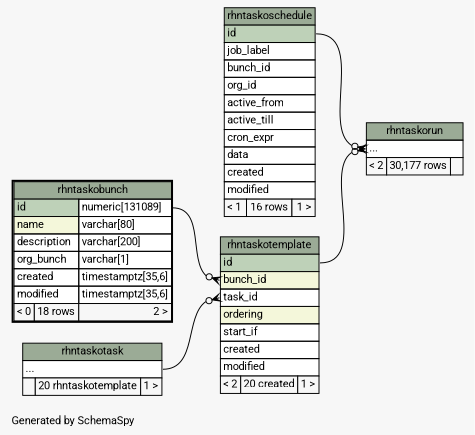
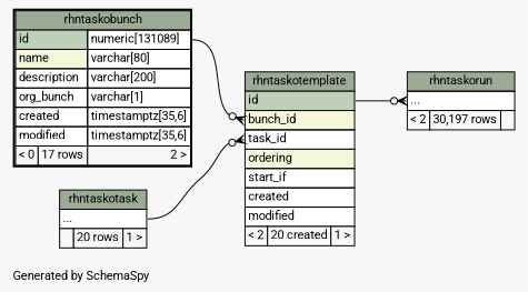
  digraph {
    bgcolor="#f7f7f7"
    fontname=Roboto
    fontsize=11
    label="\nGenerated by SchemaSpy"
    labeljust=l
    nodesep=0.18
    rankdir=RL
    ranksep=0.46
    node [fontname=Roboto fontsize=11 shape=plaintext]
    edge [arrowhead=none arrowsize=0.8 arrowtail=crowodot dir=back fontname=Roboto headport="id:e" tailport="elipses:w"]
-   n1 [label=<     <TABLE BORDER="0" CELLBORDER="1" CELLSPACING="0" BGCOLOR="#ffffff">       <TR><TD COLSPAN="3" BGCOLOR="#9bab96" ALIGN="CENTER">rhntaskorun</TD></TR>       <TR><TD PORT="elipses" COLSPAN="3" ALIGN="LEFT">...</TD></TR>       <TR><TD ALIGN="LEFT" BGCOLOR="#f7f7f7">&lt; 2</TD><TD ALIGN="RIGHT" BGCOLOR="#f7f7f7">30,177 rows</TD><TD ALIGN="RIGHT" BGCOLOR="#f7f7f7">  </TD></TR>     </TABLE>>]
-   n2 [label=<     <TABLE BORDER="0" CELLBORDER="1" CELLSPACING="0" BGCOLOR="#ffffff">       <TR><TD COLSPAN="3" BGCOLOR="#9bab96" ALIGN="CENTER">rhntaskoschedule</TD></TR>       <TR><TD PORT="id" COLSPAN="3" BGCOLOR="#bed1b8" ALIGN="LEFT">id</TD></TR>       <TR><TD PORT="job_label" COLSPAN="3" ALIGN="LEFT">job_label</TD></TR>       <TR><TD PORT="bunch_id" COLSPAN="3" ALIGN="LEFT">bunch_id</TD></TR>       <TR><TD PORT="org_id" COLSPAN="3" ALIGN="LEFT">org_id</TD></TR>       <TR><TD PORT="active_from" COLSPAN="3" ALIGN="LEFT">active_from</TD></TR>       <TR><TD PORT="active_till" COLSPAN="3" ALIGN="LEFT">active_till</TD></TR>       <TR><TD PORT="cron_expr" COLSPAN="3" ALIGN="LEFT">cron_expr</TD></TR>       <TR><TD PORT="data" COLSPAN="3" ALIGN="LEFT">data</TD></TR>       <TR><TD PORT="created" COLSPAN="3" ALIGN="LEFT">created</TD></TR>       <TR><TD PORT="modified" COLSPAN="3" ALIGN="LEFT">modified</TD></TR>       <TR><TD ALIGN="LEFT" BGCOLOR="#f7f7f7">&lt; 1</TD><TD ALIGN="RIGHT" BGCOLOR="#f7f7f7">16 rows</TD><TD ALIGN="RIGHT" BGCOLOR="#f7f7f7">1 &gt;</TD></TR>     </TABLE>>]
+   n1 [label=<     <TABLE BORDER="0" CELLBORDER="1" CELLSPACING="0" BGCOLOR="#ffffff">       <TR><TD COLSPAN="3" BGCOLOR="#9bab96" ALIGN="CENTER">rhntaskorun</TD></TR>       <TR><TD PORT="elipses" COLSPAN="3" ALIGN="LEFT">...</TD></TR>       <TR><TD ALIGN="LEFT" BGCOLOR="#f7f7f7">&lt; 2</TD><TD ALIGN="RIGHT" BGCOLOR="#f7f7f7">30,197 rows</TD><TD ALIGN="RIGHT" BGCOLOR="#f7f7f7">  </TD></TR>     </TABLE>>]
    n3 [label=<     <TABLE BORDER="0" CELLBORDER="1" CELLSPACING="0" BGCOLOR="#ffffff">       <TR><TD COLSPAN="3" BGCOLOR="#9bab96" ALIGN="CENTER">rhntaskotemplate</TD></TR>       <TR><TD PORT="id" COLSPAN="3" BGCOLOR="#bed1b8" ALIGN="LEFT">id</TD></TR>       <TR><TD PORT="bunch_id" COLSPAN="3" BGCOLOR="#f4f7da" ALIGN="LEFT">bunch_id</TD></TR>       <TR><TD PORT="task_id" COLSPAN="3" ALIGN="LEFT">task_id</TD></TR>       <TR><TD PORT="ordering" COLSPAN="3" BGCOLOR="#f4f7da" ALIGN="LEFT">ordering</TD></TR>       <TR><TD PORT="start_if" COLSPAN="3" ALIGN="LEFT">start_if</TD></TR>       <TR><TD PORT="created" COLSPAN="3" ALIGN="LEFT">created</TD></TR>       <TR><TD PORT="modified" COLSPAN="3" ALIGN="LEFT">modified</TD></TR>       <TR><TD ALIGN="LEFT" BGCOLOR="#f7f7f7">&lt; 2</TD><TD ALIGN="RIGHT" BGCOLOR="#f7f7f7">20 created</TD><TD ALIGN="RIGHT" BGCOLOR="#f7f7f7">1 &gt;</TD></TR>     </TABLE>>]
-   n4 [label=<     <TABLE BORDER="2" CELLBORDER="1" CELLSPACING="0" BGCOLOR="#ffffff">       <TR><TD COLSPAN="3" BGCOLOR="#9bab96" ALIGN="CENTER">rhntaskobunch</TD></TR>       <TR><TD PORT="id" COLSPAN="2" BGCOLOR="#bed1b8" ALIGN="LEFT">id</TD><TD PORT="id.type" ALIGN="LEFT">numeric[131089]</TD></TR>       <TR><TD PORT="name" COLSPAN="2" BGCOLOR="#f4f7da" ALIGN="LEFT">name</TD><TD PORT="name.type" ALIGN="LEFT">varchar[80]</TD></TR>       <TR><TD PORT="description" COLSPAN="2" ALIGN="LEFT">description</TD><TD PORT="description.type" ALIGN="LEFT">varchar[200]</TD></TR>       <TR><TD PORT="org_bunch" COLSPAN="2" ALIGN="LEFT">org_bunch</TD><TD PORT="org_bunch.type" ALIGN="LEFT">varchar[1]</TD></TR>       <TR><TD PORT="created" COLSPAN="2" ALIGN="LEFT">created</TD><TD PORT="created.type" ALIGN="LEFT">timestamptz[35,6]</TD></TR>       <TR><TD PORT="modified" COLSPAN="2" ALIGN="LEFT">modified</TD><TD PORT="modified.type" ALIGN="LEFT">timestamptz[35,6]</TD></TR>       <TR><TD ALIGN="LEFT" BGCOLOR="#f7f7f7">&lt; 0</TD><TD ALIGN="RIGHT" BGCOLOR="#f7f7f7">18 rows</TD><TD ALIGN="RIGHT" BGCOLOR="#f7f7f7">2 &gt;</TD></TR>     </TABLE>>]
-   n5 [label=<     <TABLE BORDER="0" CELLBORDER="1" CELLSPACING="0" BGCOLOR="#ffffff">       <TR><TD COLSPAN="3" BGCOLOR="#9bab96" ALIGN="CENTER">rhntaskotask</TD></TR>       <TR><TD PORT="elipses" COLSPAN="3" ALIGN="LEFT">...</TD></TR>       <TR><TD ALIGN="LEFT" BGCOLOR="#f7f7f7">  </TD><TD ALIGN="RIGHT" BGCOLOR="#f7f7f7">20 rhntaskotemplate</TD><TD ALIGN="RIGHT" BGCOLOR="#f7f7f7">1 &gt;</TD></TR>     </TABLE>>]
-   n1 -> n2
+   n4 [label=<     <TABLE BORDER="2" CELLBORDER="1" CELLSPACING="0" BGCOLOR="#ffffff">       <TR><TD COLSPAN="3" BGCOLOR="#9bab96" ALIGN="CENTER">rhntaskobunch</TD></TR>       <TR><TD PORT="id" COLSPAN="2" BGCOLOR="#bed1b8" ALIGN="LEFT">id</TD><TD PORT="id.type" ALIGN="LEFT">numeric[131089]</TD></TR>       <TR><TD PORT="name" COLSPAN="2" BGCOLOR="#f4f7da" ALIGN="LEFT">name</TD><TD PORT="name.type" ALIGN="LEFT">varchar[80]</TD></TR>       <TR><TD PORT="description" COLSPAN="2" ALIGN="LEFT">description</TD><TD PORT="description.type" ALIGN="LEFT">varchar[200]</TD></TR>       <TR><TD PORT="org_bunch" COLSPAN="2" ALIGN="LEFT">org_bunch</TD><TD PORT="org_bunch.type" ALIGN="LEFT">varchar[1]</TD></TR>       <TR><TD PORT="created" COLSPAN="2" ALIGN="LEFT">created</TD><TD PORT="created.type" ALIGN="LEFT">timestamptz[35,6]</TD></TR>       <TR><TD PORT="modified" COLSPAN="2" ALIGN="LEFT">modified</TD><TD PORT="modified.type" ALIGN="LEFT">timestamptz[35,6]</TD></TR>       <TR><TD ALIGN="LEFT" BGCOLOR="#f7f7f7">&lt; 0</TD><TD ALIGN="RIGHT" BGCOLOR="#f7f7f7">17 rows</TD><TD ALIGN="RIGHT" BGCOLOR="#f7f7f7">2 &gt;</TD></TR>     </TABLE>>]
+   n5 [label=<     <TABLE BORDER="0" CELLBORDER="1" CELLSPACING="0" BGCOLOR="#ffffff">       <TR><TD COLSPAN="3" BGCOLOR="#9bab96" ALIGN="CENTER">rhntaskotask</TD></TR>       <TR><TD PORT="elipses" COLSPAN="3" ALIGN="LEFT">...</TD></TR>       <TR><TD ALIGN="LEFT" BGCOLOR="#f7f7f7">  </TD><TD ALIGN="RIGHT" BGCOLOR="#f7f7f7">20 rows</TD><TD ALIGN="RIGHT" BGCOLOR="#f7f7f7">1 &gt;</TD></TR>     </TABLE>>]
    n1 -> n3
    n3 -> n4 [headport="id.type:e" tailport="bunch_id:w"]
    n3 -> n5 [headport="elipses:e" tailport="task_id:w"]
  }
